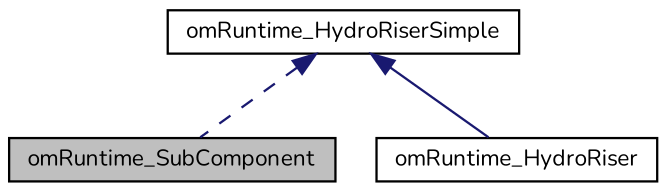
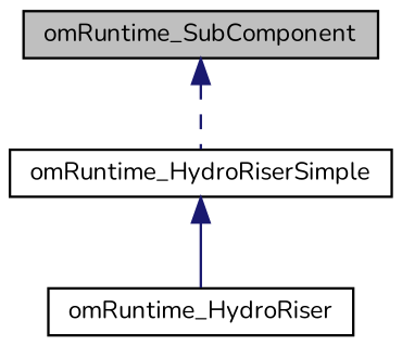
  digraph {
    fontname=Nunito
    node [color=black fillcolor=white fontname=Nunito fontsize=10 shape=record style=filled]
    edge [color=midnightblue dir=back fontname=Nunito fontsize=10 labelfontname=Helvetica labelfontsize=10]
    n1 [fillcolor=grey75 fontcolor=black height=0.2 label=omRuntime_SubComponent width=0.4]
    n2 [height=0.2 label=omRuntime_HydroRiserSimple width=0.4]
    n3 [height=0.2 label=omRuntime_HydroRiser width=0.4]
-   n2 -> n1 [style=dashed]
+   n1 -> n2 [style=dashed]
    n2 -> n3 [style=solid]
  }
